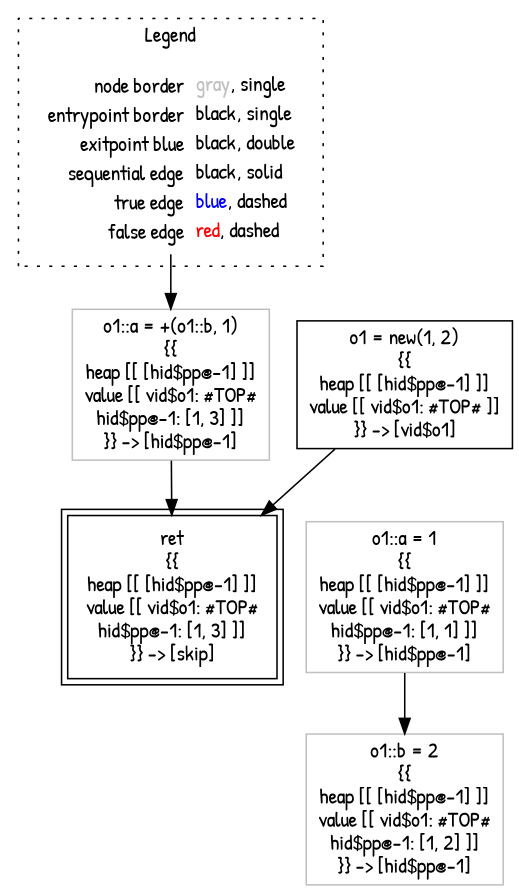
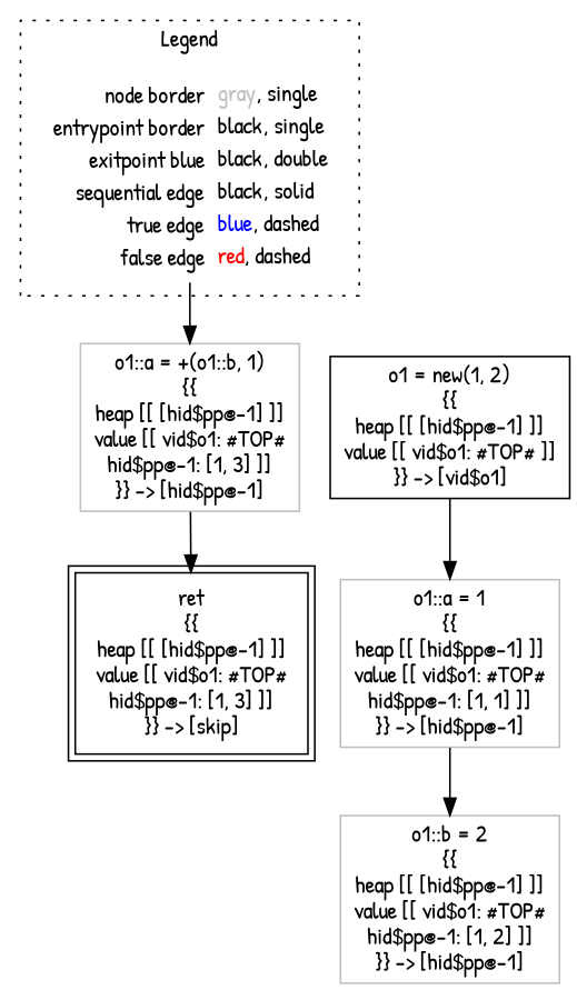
  digraph {
    fontname="Patrick Hand"
    node [fontname="Patrick Hand" shape=rect color=gray]
    edge [color=black fontname="Patrick Hand"]
    n1 [label=<<table border="0" cellpadding="2" cellspacing="0" cellborder="0"><tr><td align="right">node border&nbsp;</td><td align="left"><font color="gray">gray</font>, single</td></tr><tr><td align="right">entrypoint border&nbsp;</td><td align="left"><font color="black">black</font>, single</td></tr><tr><td align="right">exitpoint blue&nbsp;</td><td align="left"><font color="black">black</font>, double</td></tr><tr><td align="right">sequential edge&nbsp;</td><td align="left"><font color="black">black</font>, solid</td></tr><tr><td align="right">true edge&nbsp;</td><td align="left"><font color="blue">blue</font>, dashed</td></tr><tr><td align="right">false edge&nbsp;</td><td align="left"><font color="red">red</font>, dashed</td></tr></table>> shape=plaintext color=""]
    n2 [label=<o1::a = +(o1::b, 1)<BR/>{{<BR/>heap [[ [hid$pp@-1] ]]<BR/>value [[ vid$o1: #TOP#<BR/>hid$pp@-1: [1, 3] ]]<BR/>}} -&gt; [hid$pp@-1]>]
    n3 [color=black label=<o1 = new(1, 2)<BR/>{{<BR/>heap [[ [hid$pp@-1] ]]<BR/>value [[ vid$o1: #TOP# ]]<BR/>}} -&gt; [vid$o1]>]
    n4 [label=<o1::a = 1<BR/>{{<BR/>heap [[ [hid$pp@-1] ]]<BR/>value [[ vid$o1: #TOP#<BR/>hid$pp@-1: [1, 1] ]]<BR/>}} -&gt; [hid$pp@-1]>]
    n5 [label=<o1::b = 2<BR/>{{<BR/>heap [[ [hid$pp@-1] ]]<BR/>value [[ vid$o1: #TOP#<BR/>hid$pp@-1: [1, 2] ]]<BR/>}} -&gt; [hid$pp@-1]>]
    n6 [color=black label=<ret<BR/>{{<BR/>heap [[ [hid$pp@-1] ]]<BR/>value [[ vid$o1: #TOP#<BR/>hid$pp@-1: [1, 3] ]]<BR/>}} -&gt; [skip]> peripheries=2]
    subgraph cluster_1 {
      label=Legend
      style=dotted
      n1
    }
    n1 -> n2
    n2 -> n6
-   n3 -> n6
+   n3 -> n4
    n4 -> n5
  }
